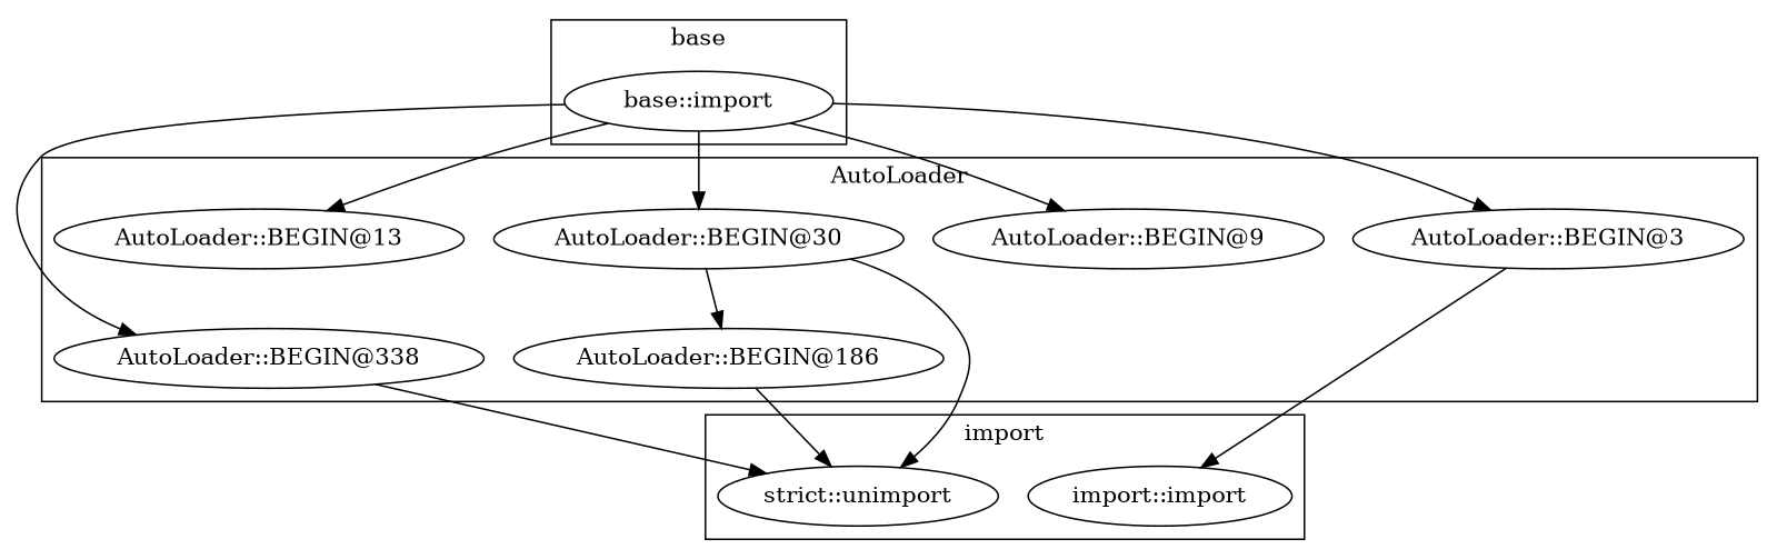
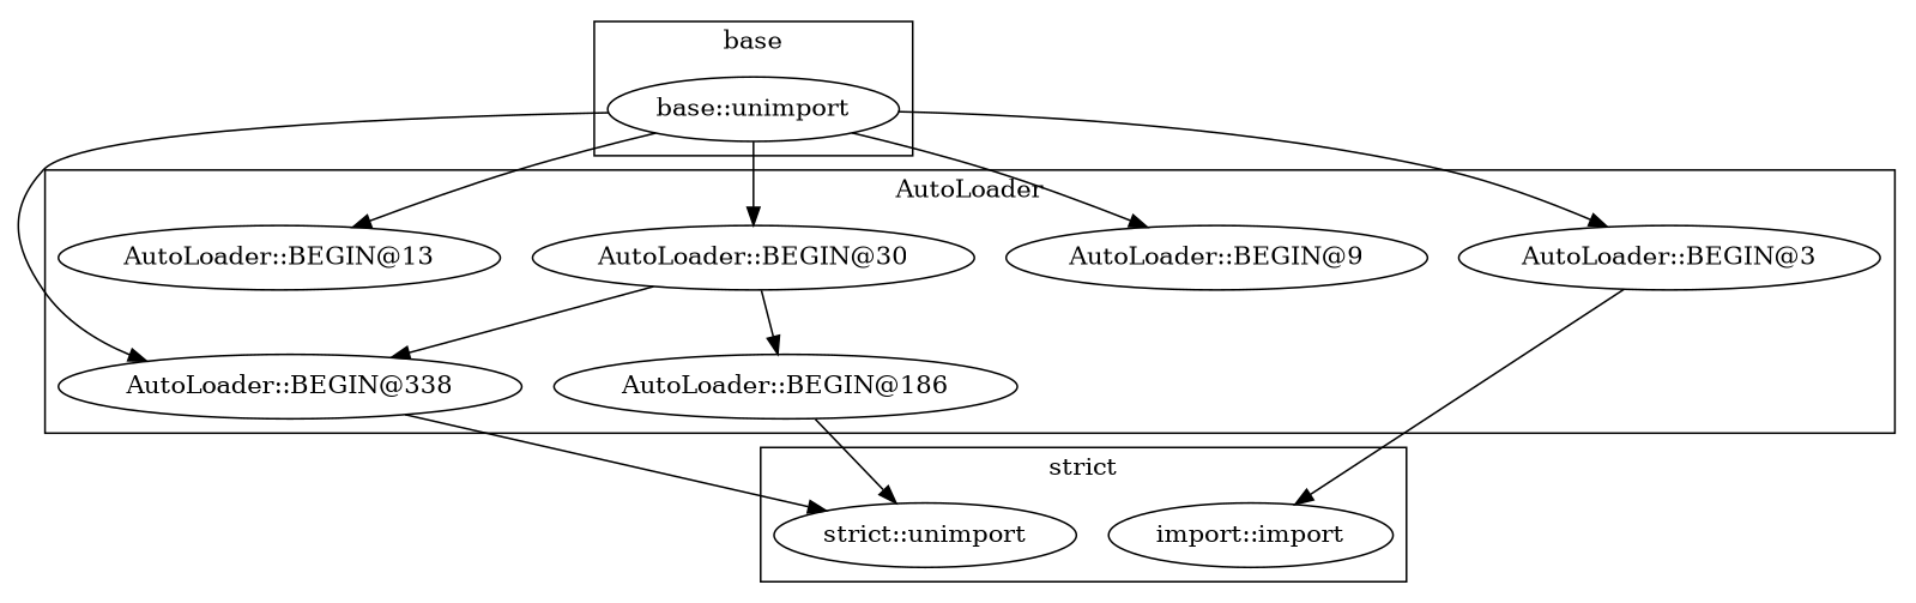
  digraph {
    n1 [label="import::import"]
    "strict::unimport"
-   "base::import"
+   "base::import" [label="base::unimport"]
    n4 [label="AutoLoader::BEGIN@338"]
    "AutoLoader::BEGIN@30"
    n6 [label="AutoLoader::BEGIN@9"]
    "AutoLoader::BEGIN@186"
    "AutoLoader::BEGIN@3"
    "AutoLoader::BEGIN@13"
    subgraph cluster_1 {
-     label=import
+     label="strict"
      n1
      "strict::unimport"
    }
    subgraph cluster_2 {
      label=base
      "base::import"
    }
    subgraph cluster_3 {
      label=AutoLoader
      n4
      "AutoLoader::BEGIN@30"
      n6
      "AutoLoader::BEGIN@186"
      "AutoLoader::BEGIN@3"
      "AutoLoader::BEGIN@13"
    }
    "base::import" -> n4
    "base::import" -> "AutoLoader::BEGIN@30"
    "base::import" -> n6
    "base::import" -> "AutoLoader::BEGIN@3"
    "base::import" -> "AutoLoader::BEGIN@13"
    n4 -> "strict::unimport"
-   "AutoLoader::BEGIN@30" -> "strict::unimport"
+   "AutoLoader::BEGIN@30" -> n4
    "AutoLoader::BEGIN@30" -> "AutoLoader::BEGIN@186"
    "AutoLoader::BEGIN@186" -> "strict::unimport"
    "AutoLoader::BEGIN@3" -> n1
  }
